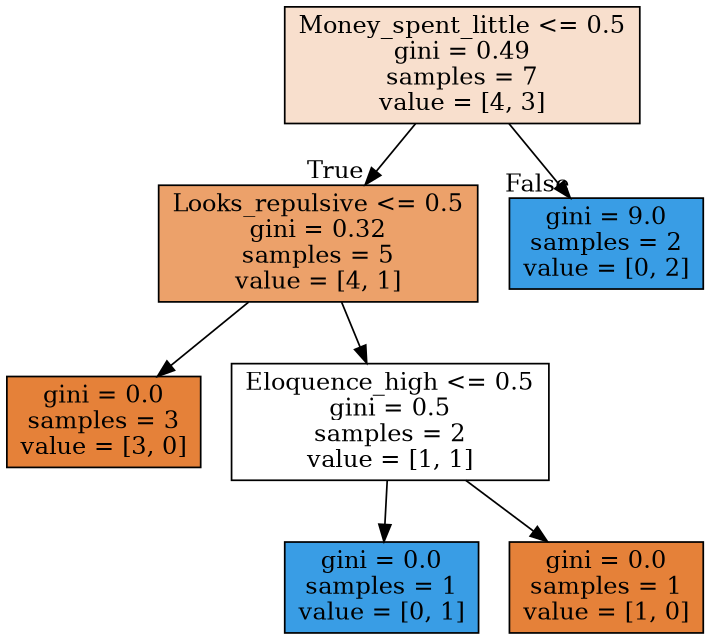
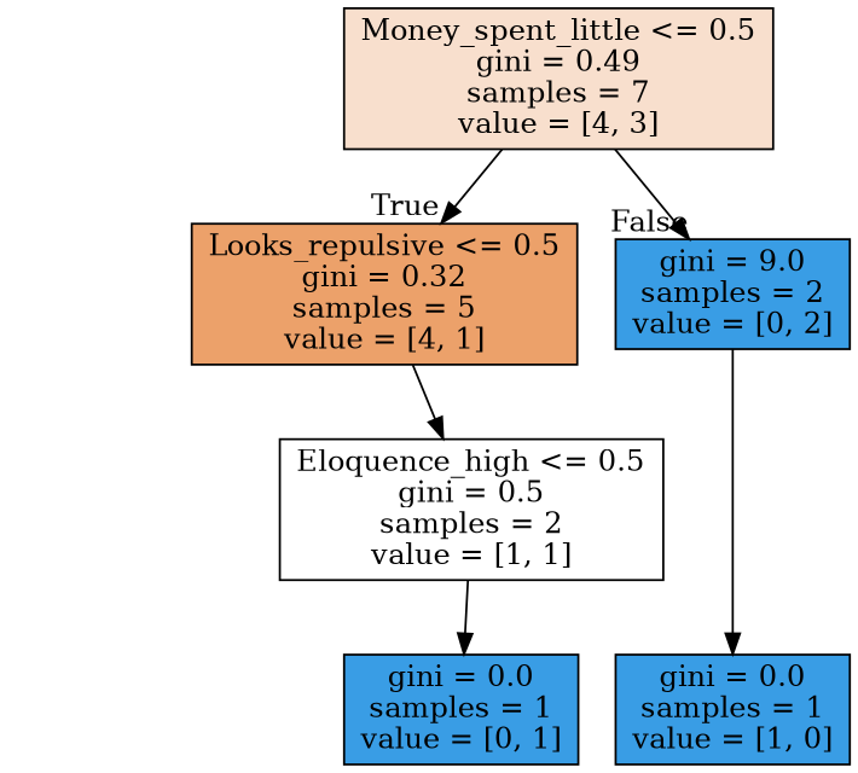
  digraph {
    node [color=black fillcolor="#399de5ff" shape=box style=filled]
    n1 [fillcolor="#e5813940" label="Money_spent_little <= 0.5\ngini = 0.49\nsamples = 7\nvalue = [4, 3]"]
    n2 [fillcolor="#e58139bf" label="Looks_repulsive <= 0.5\ngini = 0.32\nsamples = 5\nvalue = [4, 1]"]
    n3 [label="gini = 9.0\nsamples = 2\nvalue = [0, 2]"]
-   n4 [fillcolor="#e58139ff" label="gini = 0.0\nsamples = 3\nvalue = [3, 0]"]
    n5 [fillcolor="#e5813900" label="Eloquence_high <= 0.5\ngini = 0.5\nsamples = 2\nvalue = [1, 1]"]
    n6 [label="gini = 0.0\nsamples = 1\nvalue = [0, 1]"]
-   n7 [fillcolor="#e58139ff" label="gini = 0.0\nsamples = 1\nvalue = [1, 0]"]
+   n7 [label="gini = 0.0\nsamples = 1\nvalue = [1, 0]"]
    n1 -> n2 [headlabel=True labelangle=45 labeldistance=2.5]
    n1 -> n3 [headlabel=False labelangle=-45 labeldistance=2.5]
-   n2 -> n4
    n2 -> n5
    n5 -> n6
-   n5 -> n7
+   n3 -> n7
  }
